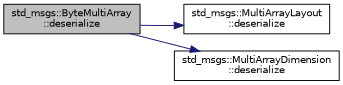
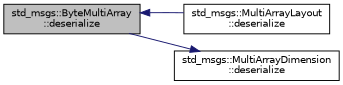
  digraph {
    rankdir=LR
    node [color=black fillcolor=white fontname=Helvetica fontsize=10 shape=record style=filled]
    edge [color=midnightblue fontname=Helvetica fontsize=10 labelfontname=Helvetica labelfontsize=10 style=solid]
    n1 [fillcolor=grey75 fontcolor=black height=0.2 label="std_msgs::ByteMultiArray\l::deserialize" width=0.4]
    n2 [height=0.2 label="std_msgs::MultiArrayLayout\l::deserialize" width=0.4]
    n3 [height=0.2 label="std_msgs::MultiArrayDimension\l::deserialize" width=0.4]
-   n1 -> n2
+   n2 -> n1
    n1 -> n3
  }
